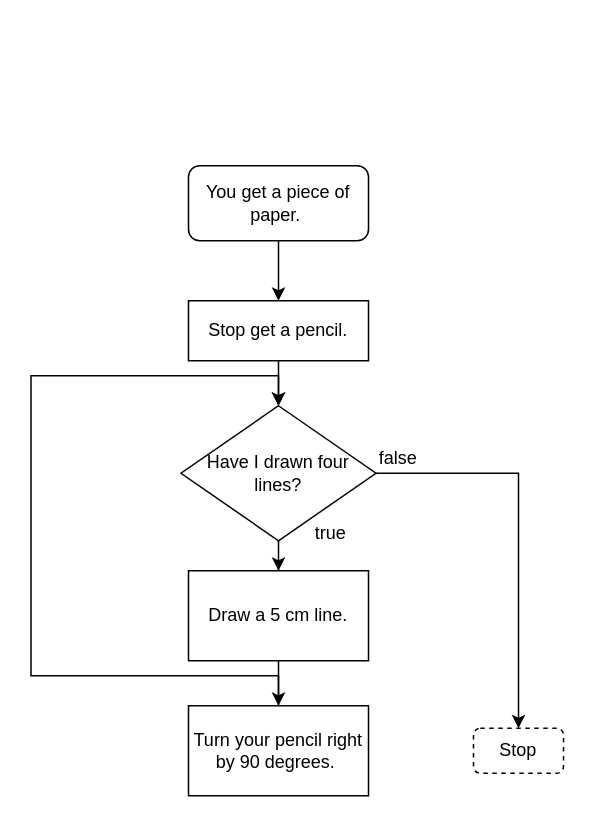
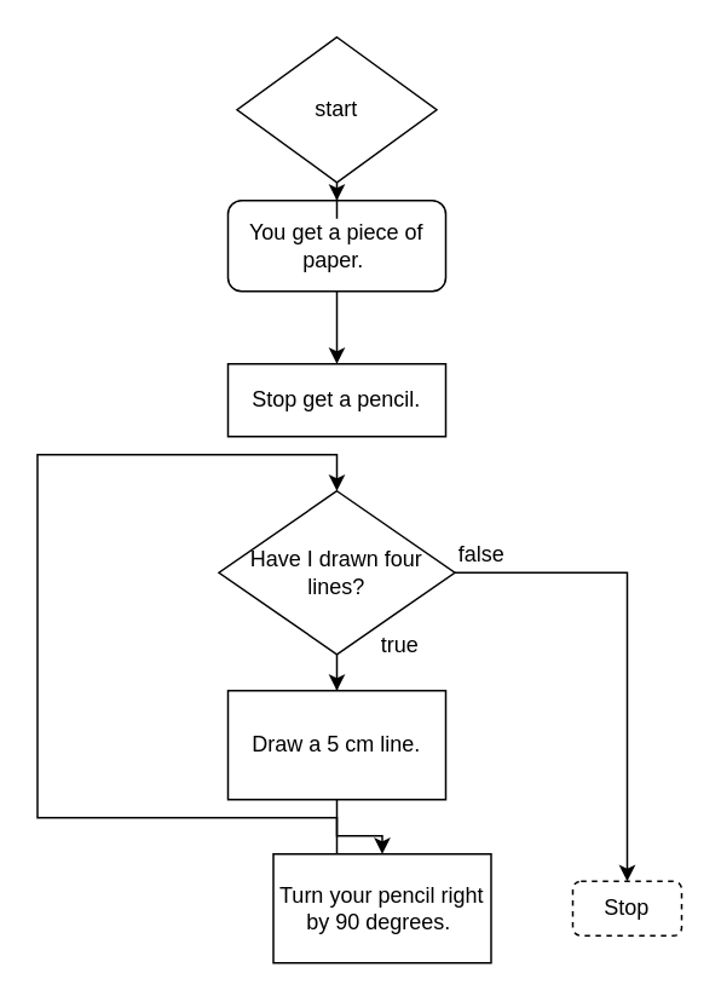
  <mxCell id="0" />
  <mxCell id="1" parent="0" />
  <mxCell id="2" style="edgeStyle=orthogonalEdgeStyle;rounded=0;orthogonalLoop=1;jettySize=auto;html=1;" parent="1" source="3" target="5" edge="1"><mxGeometry relative="1" as="geometry" /></mxCell>
  <mxCell id="3" value="You get a piece of paper.&amp;nbsp;" style="rounded=1;whiteSpace=wrap;html=1;" parent="1" vertex="1"><mxGeometry x="125" y="110" width="120" height="50" as="geometry" /></mxCell>
- <mxCell id="4" style="edgeStyle=orthogonalEdgeStyle;rounded=0;orthogonalLoop=1;jettySize=auto;html=1;" parent="1" source="5" target="8" edge="1"><mxGeometry relative="1" as="geometry" /></mxCell>
  <mxCell id="5" value="Stop get a pencil." style="rounded=0;whiteSpace=wrap;html=1;" parent="1" vertex="1"><mxGeometry x="125" y="200" width="120" height="40" as="geometry" /></mxCell>
  <mxCell id="6" style="edgeStyle=orthogonalEdgeStyle;rounded=0;orthogonalLoop=1;jettySize=auto;html=1;" parent="1" source="8" target="10" edge="1"><mxGeometry relative="1" as="geometry" /></mxCell>
  <mxCell id="7" style="edgeStyle=orthogonalEdgeStyle;rounded=0;orthogonalLoop=1;jettySize=auto;html=1;entryX=0.5;entryY=0;entryDx=0;entryDy=0;" parent="1" source="8" target="13" edge="1"><mxGeometry relative="1" as="geometry" /></mxCell>
  <mxCell id="8" value="Have I drawn four &lt;br&gt;lines?" style="rhombus;whiteSpace=wrap;html=1;" parent="1" vertex="1"><mxGeometry x="120" y="270" width="130" height="90" as="geometry" /></mxCell>
  <mxCell id="9" style="edgeStyle=orthogonalEdgeStyle;rounded=0;orthogonalLoop=1;jettySize=auto;html=1;" parent="1" source="10" target="12" edge="1"><mxGeometry relative="1" as="geometry" /></mxCell>
  <mxCell id="10" value="Draw a 5 cm line." style="rounded=0;whiteSpace=wrap;html=1;" parent="1" vertex="1"><mxGeometry x="125" y="380" width="120" height="60" as="geometry" /></mxCell>
  <mxCell id="11" style="edgeStyle=orthogonalEdgeStyle;rounded=0;orthogonalLoop=1;jettySize=auto;html=1;" parent="1" source="12" target="8" edge="1"><mxGeometry relative="1" as="geometry"><Array as="points"><mxPoint x="185" y="450" /><mxPoint x="20" y="450" /><mxPoint x="20" y="250" /><mxPoint x="185" y="250" /></Array></mxGeometry></mxCell>
- <mxCell id="12" value="Turn your pencil right by 90 degrees.&amp;nbsp;" style="rounded=0;whiteSpace=wrap;html=1;" parent="1" vertex="1"><mxGeometry x="125" y="470" width="120" height="60" as="geometry" /></mxCell>
+ <mxCell id="12" value="Turn your pencil right by 90 degrees.&amp;nbsp;" style="rounded=0;whiteSpace=wrap;html=1;" parent="1" vertex="1"><mxGeometry x="150" y="470" width="120" height="60" as="geometry" /></mxCell>
  <mxCell id="13" value="Stop" style="rounded=1;whiteSpace=wrap;html=1;dashed=1;" parent="1" vertex="1"><mxGeometry x="315" y="485" width="60" height="30" as="geometry" /></mxCell>
  <mxCell id="14" value="false" style="text;html=1;strokeColor=none;fillColor=none;align=center;verticalAlign=middle;whiteSpace=wrap;rounded=0;" parent="1" vertex="1"><mxGeometry x="235" y="290" width="60" height="30" as="geometry" /></mxCell>
  <mxCell id="15" value="true" style="text;html=1;strokeColor=none;fillColor=none;align=center;verticalAlign=middle;whiteSpace=wrap;rounded=0;" parent="1" vertex="1"><mxGeometry x="190" y="340" width="60" height="30" as="geometry" /></mxCell>
+ <mxCell id="16" style="edgeStyle=orthogonalEdgeStyle;rounded=0;orthogonalLoop=1;jettySize=auto;html=1;" edge="1" parent="1" source="17" target="3"><mxGeometry relative="1" as="geometry" /></mxCell>
+ <mxCell id="17" value="start" style="rhombus;whiteSpace=wrap;html=1;" vertex="1" parent="1"><mxGeometry x="130" y="20" width="110" height="80" as="geometry" /></mxCell>
